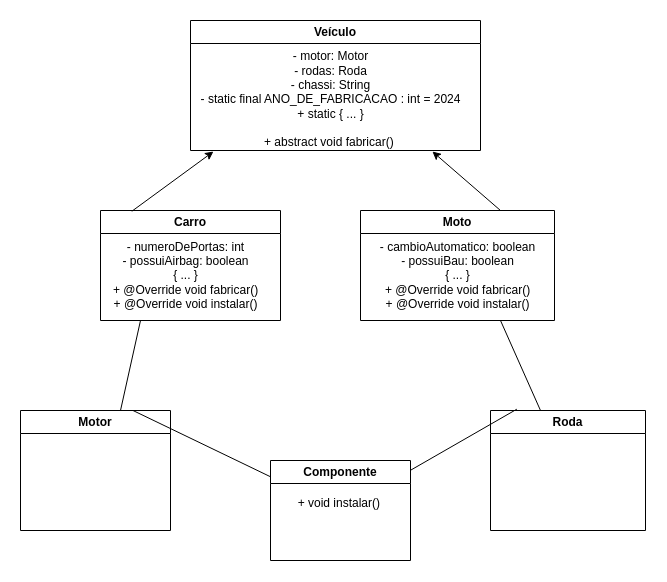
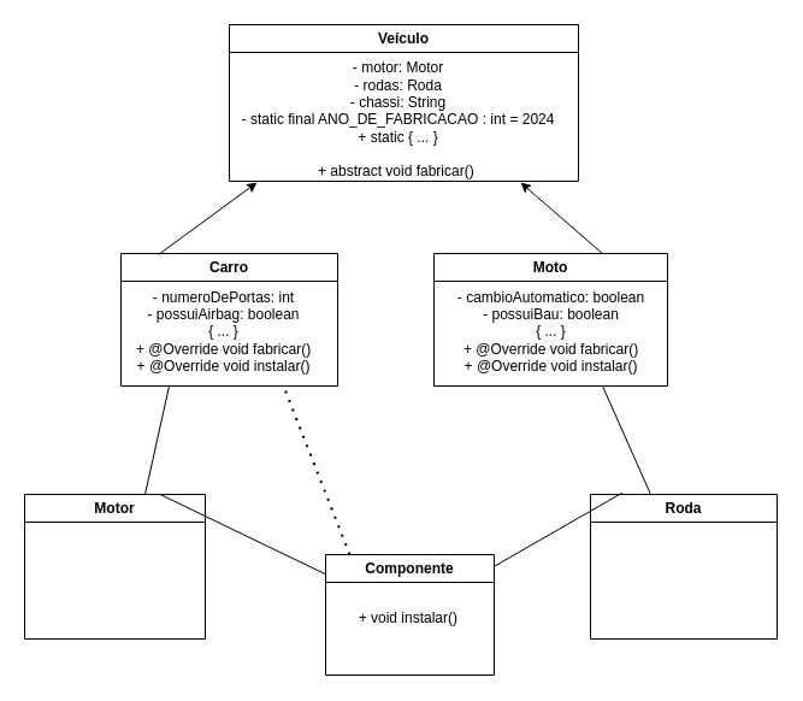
  <mxCell id="0" />
  <mxCell id="1" parent="0" />
  <mxCell id="2" value="Veículo" style="swimlane;whiteSpace=wrap;html=1;" parent="1" vertex="1"><mxGeometry x="190" y="20" width="290" height="130" as="geometry" /></mxCell>
  <mxCell id="3" value="&lt;span class=&quot;hljs-bullet&quot;&gt;-&lt;/span&gt; motor: Motor&lt;br&gt;&lt;span class=&quot;hljs-bullet&quot;&gt;-&lt;/span&gt; rodas: Roda&lt;br&gt;&lt;span class=&quot;hljs-bullet&quot;&gt;-&lt;/span&gt; chassi: String&lt;br&gt;&lt;div&gt;&lt;span class=&quot;hljs-operator&quot;&gt;-&lt;/span&gt; &lt;span class=&quot;hljs-keyword&quot;&gt;static&lt;/span&gt; &lt;span class=&quot;hljs-keyword&quot;&gt;final&lt;/span&gt; ANO_DE_FABRICACAO : &lt;span class=&quot;hljs-type&quot;&gt;int&lt;/span&gt; &lt;span class=&quot;hljs-operator&quot;&gt;=&lt;/span&gt; &lt;span class=&quot;hljs-number&quot;&gt;2024&lt;/span&gt;&lt;/div&gt;&lt;div&gt;&lt;span class=&quot;hljs-operator&quot;&gt;+&lt;/span&gt; &lt;span class=&quot;hljs-keyword&quot;&gt;static&lt;/span&gt; { ... }&lt;/div&gt;&lt;div&gt;&amp;nbsp;&amp;nbsp;&lt;br&gt;&lt;div&gt;&lt;span class=&quot;hljs-operator&quot;&gt;+&lt;/span&gt; abstract void fabricar()&amp;nbsp;&lt;/div&gt;&lt;/div&gt;" style="text;html=1;align=center;verticalAlign=middle;resizable=0;points=[];autosize=1;strokeColor=none;fillColor=none;fontStyle=0" parent="2" vertex="1"><mxGeometry y="24" width="280" height="110" as="geometry" /></mxCell>
  <mxCell id="4" value="Motor" style="swimlane;whiteSpace=wrap;html=1;" parent="1" vertex="1"><mxGeometry x="20" y="410" width="150" height="120" as="geometry" /></mxCell>
  <mxCell id="5" value="Roda" style="swimlane;whiteSpace=wrap;html=1;" parent="1" vertex="1"><mxGeometry x="490" y="410" width="155" height="120" as="geometry" /></mxCell>
  <mxCell id="6" value="Carro" style="swimlane;whiteSpace=wrap;html=1;" parent="1" vertex="1"><mxGeometry x="100" y="210" width="180" height="110" as="geometry" /></mxCell>
  <mxCell id="7" value="&lt;div&gt;- numeroDePortas: int&lt;/div&gt;&lt;div&gt;- possuiAirbag: boolean&lt;/div&gt;&lt;div&gt;{ ... }&lt;/div&gt;&lt;div&gt;&lt;span class=&quot;hljs-operator&quot;&gt;+&lt;/span&gt; &lt;span class=&quot;hljs-variable&quot;&gt;@Override&lt;/span&gt; void fabricar()&lt;/div&gt;&lt;div&gt;&lt;span class=&quot;hljs-operator&quot;&gt;+&lt;/span&gt;&amp;nbsp;&lt;span class=&quot;hljs-variable&quot;&gt;@Override&lt;/span&gt;&amp;nbsp;void instalar()&lt;/div&gt;" style="text;html=1;align=center;verticalAlign=middle;resizable=0;points=[];autosize=1;strokeColor=none;fillColor=none;" parent="6" vertex="1"><mxGeometry y="20" width="170" height="90" as="geometry" /></mxCell>
  <mxCell id="8" value="Moto" style="swimlane;whiteSpace=wrap;html=1;" parent="1" vertex="1"><mxGeometry x="360" y="210" width="194" height="110" as="geometry" /></mxCell>
  <mxCell id="9" value="&lt;div&gt;- cambioAutomatico: boolean&lt;/div&gt;&lt;div&gt;- possuiBau: boolean&lt;/div&gt;&lt;div&gt;{ ... }&lt;/div&gt;&lt;div&gt;&lt;span class=&quot;hljs-operator&quot;&gt;+&lt;/span&gt; &lt;span class=&quot;hljs-variable&quot;&gt;@Override&lt;/span&gt; void fabricar()&lt;/div&gt;&lt;div&gt;&lt;span class=&quot;hljs-operator&quot;&gt;+&lt;/span&gt;&amp;nbsp;&lt;span class=&quot;hljs-variable&quot;&gt;@Override&lt;/span&gt;&amp;nbsp;void instalar()&lt;/div&gt;" style="text;html=1;align=center;verticalAlign=middle;resizable=0;points=[];autosize=1;strokeColor=none;fillColor=none;" parent="8" vertex="1"><mxGeometry x="7" y="20" width="180" height="90" as="geometry" /></mxCell>
  <mxCell id="10" value="" style="endArrow=classic;html=1;rounded=0;entryX=0.082;entryY=0.973;entryDx=0;entryDy=0;entryPerimeter=0;exitX=0.174;exitY=0.007;exitDx=0;exitDy=0;exitPerimeter=0;" edge="1" parent="1" source="6" target="3"><mxGeometry width="50" height="50" relative="1" as="geometry"><mxPoint x="130" y="220" as="sourcePoint" /><mxPoint x="180" y="170" as="targetPoint" /></mxGeometry></mxCell>
  <mxCell id="11" value="" style="endArrow=classic;html=1;rounded=0;entryX=0.864;entryY=0.973;entryDx=0;entryDy=0;entryPerimeter=0;" edge="1" parent="1" target="3"><mxGeometry width="50" height="50" relative="1" as="geometry"><mxPoint x="500" y="210" as="sourcePoint" /><mxPoint x="560" y="170" as="targetPoint" /></mxGeometry></mxCell>
  <mxCell id="12" value="" style="endArrow=none;html=1;rounded=0;" edge="1" parent="1"><mxGeometry width="50" height="50" relative="1" as="geometry"><mxPoint x="120" y="410" as="sourcePoint" /><mxPoint x="140" y="320" as="targetPoint" /></mxGeometry></mxCell>
  <mxCell id="13" value="" style="endArrow=none;html=1;rounded=0;exitX=0.75;exitY=0;exitDx=0;exitDy=0;" edge="1" parent="1" source="4" target="16"><mxGeometry width="50" height="50" relative="1" as="geometry"><mxPoint x="270" y="410" as="sourcePoint" /><mxPoint x="320" y="360" as="targetPoint" /></mxGeometry></mxCell>
  <mxCell id="14" value="" style="endArrow=none;html=1;rounded=0;" edge="1" parent="1"><mxGeometry width="50" height="50" relative="1" as="geometry"><mxPoint x="540" y="410" as="sourcePoint" /><mxPoint x="500" y="320" as="targetPoint" /></mxGeometry></mxCell>
  <mxCell id="15" value="" style="endArrow=none;html=1;rounded=0;exitX=0.17;exitY=-0.011;exitDx=0;exitDy=0;exitPerimeter=0;" edge="1" parent="1" source="5" target="16"><mxGeometry width="50" height="50" relative="1" as="geometry"><mxPoint x="390" y="410" as="sourcePoint" /><mxPoint x="440" y="360" as="targetPoint" /></mxGeometry></mxCell>
  <mxCell id="16" value="Componente" style="swimlane;whiteSpace=wrap;html=1;" vertex="1" parent="1"><mxGeometry x="270" y="460" width="140" height="100" as="geometry" /></mxCell>
- <mxCell id="17" value="&lt;span class=&quot;hljs-operator&quot;&gt;+&lt;/span&gt; void instalar()&amp;nbsp;" style="text;html=1;align=center;verticalAlign=middle;resizable=0;points=[];autosize=1;strokeColor=none;fillColor=none;" vertex="1" parent="1"><mxGeometry x="285" y="488" width="110" height="30" as="geometry" /></mxCell>
+ <mxCell id="17" value="&lt;span class=&quot;hljs-operator&quot;&gt;+&lt;/span&gt; void instalar()&amp;nbsp;" style="text;html=1;align=center;verticalAlign=middle;resizable=0;points=[];autosize=1;strokeColor=none;fillColor=none;" vertex="1" parent="1"><mxGeometry x="285" y="498" width="110" height="30" as="geometry" /></mxCell>
+ <mxCell id="18" value="" style="endArrow=none;dashed=1;html=1;dashPattern=1 3;strokeWidth=2;rounded=0;entryX=0.75;entryY=1;entryDx=0;entryDy=0;exitX=0.143;exitY=0;exitDx=0;exitDy=0;exitPerimeter=0;" edge="1" parent="1" source="16" target="6"><mxGeometry width="50" height="50" relative="1" as="geometry"><mxPoint x="320" y="580" as="sourcePoint" /><mxPoint x="370" y="530" as="targetPoint" /></mxGeometry></mxCell>
